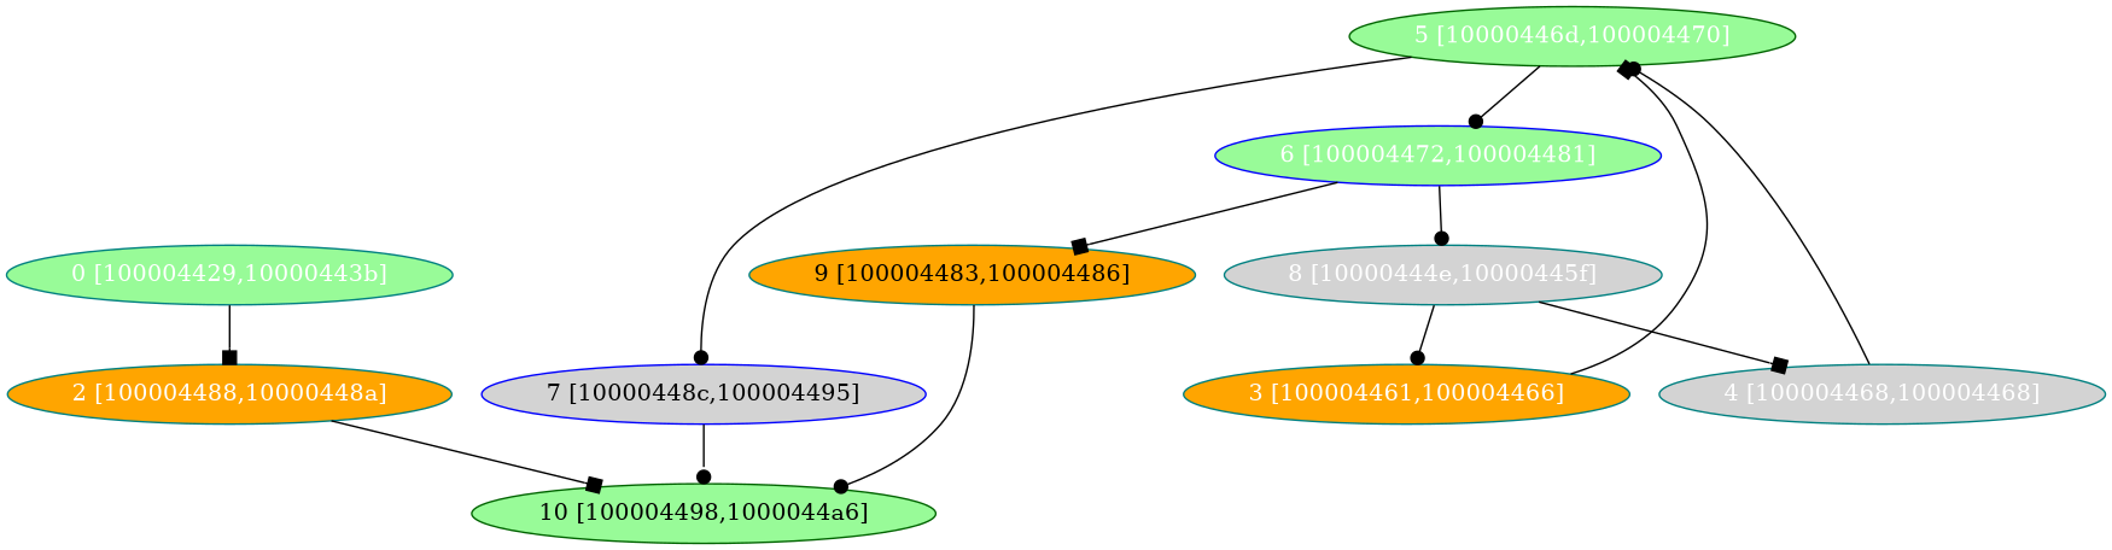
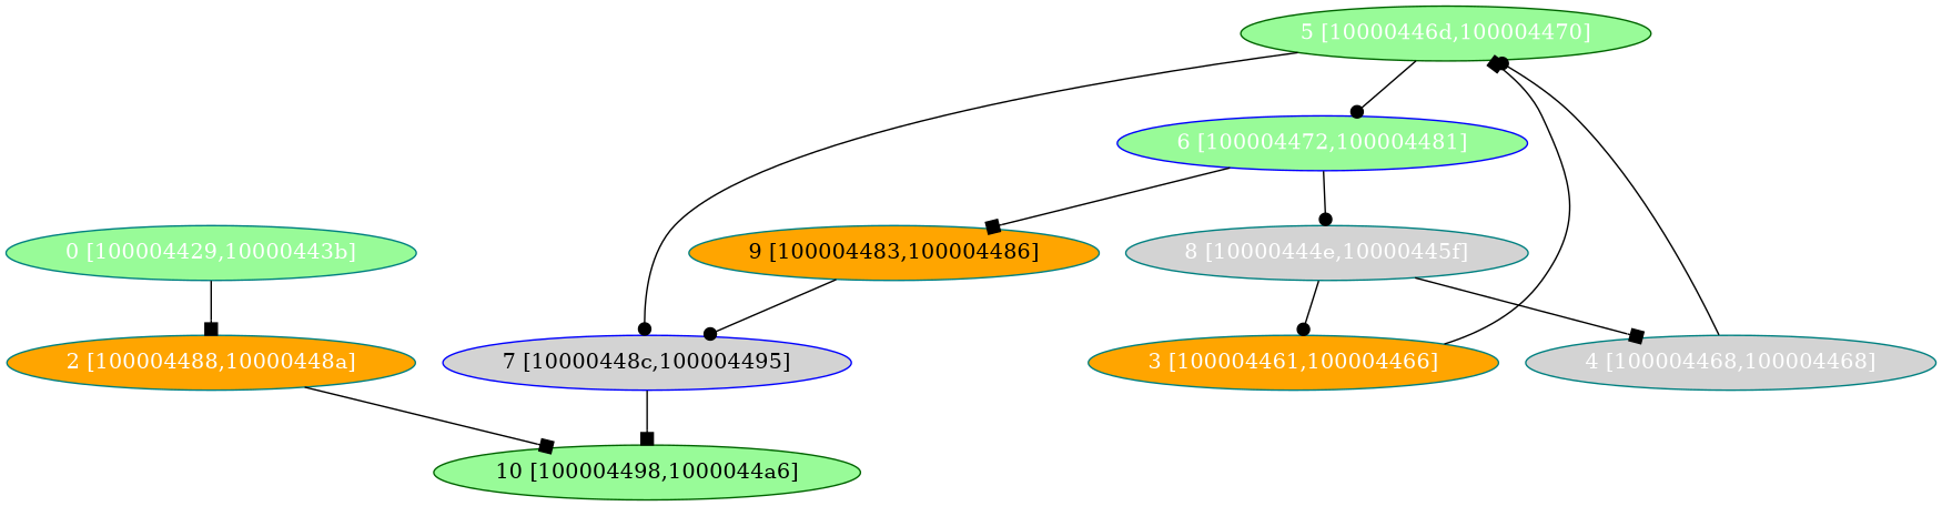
  digraph {
    node [color=teal fillcolor=palegreen fontcolor="#ffffff" shape=oval style=filled]
    edge [arrowhead=box]
    n1 [label="0 [100004429,10000443b]"]
    n2 [fillcolor=orange label="2 [100004488,10000448a]"]
    n3 [color=darkgreen fontcolor="#000000" label="10 [100004498,1000044a6]"]
    n4 [fillcolor=lightgrey label="8 [10000444e,10000445f]"]
    n5 [fillcolor=orange label="3 [100004461,100004466]"]
    n6 [fillcolor=lightgrey label="4 [100004468,100004468]"]
    n7 [color=darkgreen label="5 [10000446d,100004470]"]
    n8 [color=blue label="6 [100004472,100004481]"]
    n9 [color=blue fillcolor=lightgrey fontcolor="#000000" label="7 [10000448c,100004495]"]
    n10 [fillcolor=orange fontcolor="#000000" label="9 [100004483,100004486]"]
    n1 -> n2
    n2 -> n3
    n4 -> n5 [arrowhead=dot]
    n4 -> n6
    n5 -> n7
    n6 -> n7 [arrowhead=dot]
    n7 -> n8 [arrowhead=dot]
    n7 -> n9 [arrowhead=dot]
    n8 -> n4 [arrowhead=dot]
    n8 -> n10
-   n9 -> n3 [arrowhead=dot]
-   n10 -> n3 [arrowhead=dot]
+   n9 -> n3
+   n10 -> n9 [arrowhead=dot]
  }
